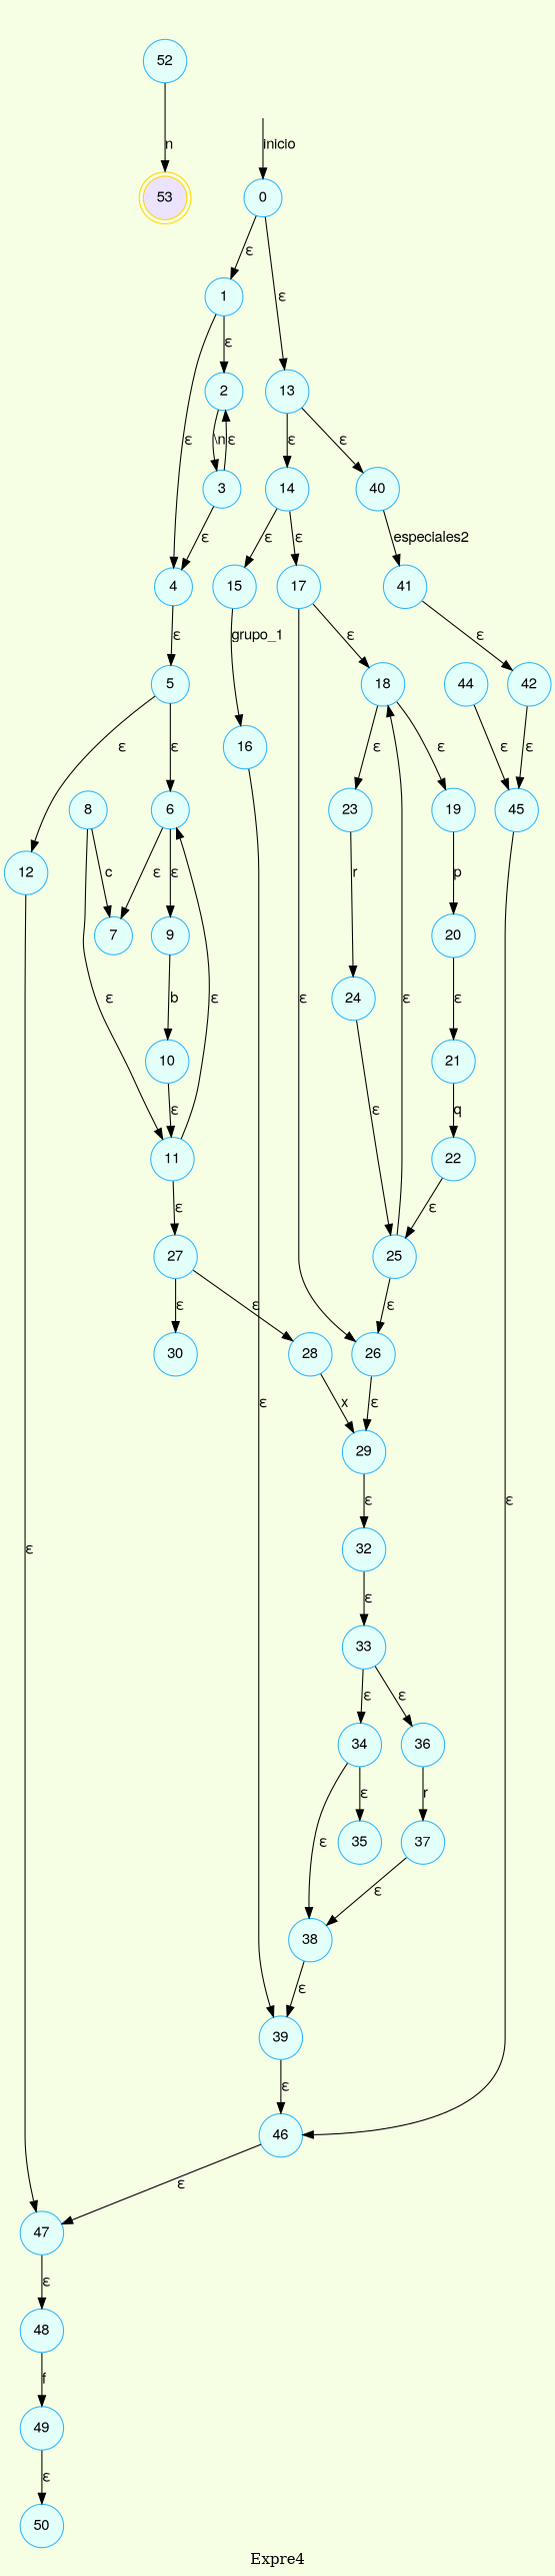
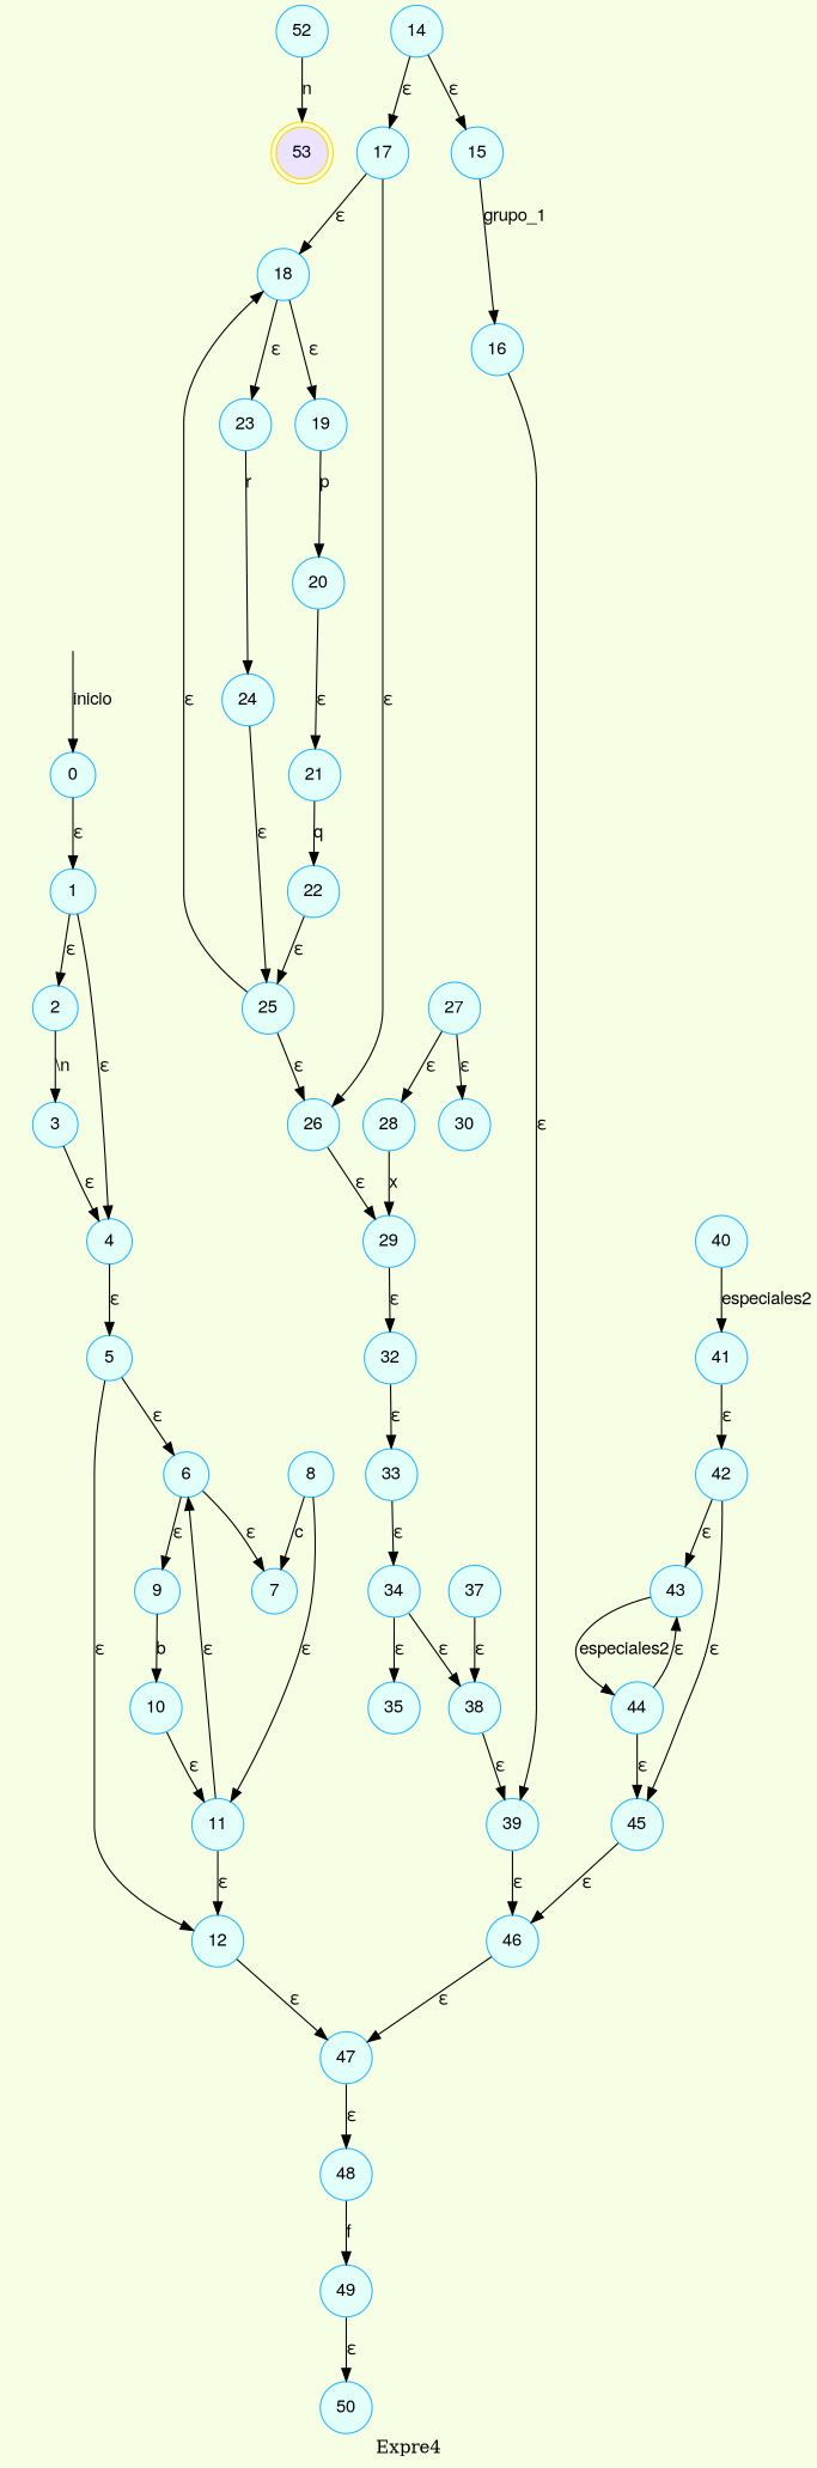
  digraph {
    bgcolor="#F6FFE3"
    label=Expre4
    rankdir=TB
    node [color="#2CB5FF" fillcolor="#E3FFFA" fontname="Helvetica,Arial,sans-serif" shape=circle style=filled]
    edge [fontname="Helvetica,Arial,sans-serif"]
    53 [color=gold fillcolor="#EBE3FF" shape=doublecircle]
    flechainicio [style=invis]
    0
-   13
    1
    40
    14
    2
    4
    41
    17
    15
    3
    5
    6
    12
    9
    7
    47
    10
    48
    11
    8
    49
    42
    18
    26
    16
    23
    19
    29
    39
    46
    24
    20
    27
    30
    28
    25
    21
    22
    32
    33
-   36
    34
    37
    35
    38
+   43
    45
    44
    50
    52
    flechainicio -> 0 [label=inicio]
-   0 -> 13 [label="ε"]
    0 -> 1 [label="ε"]
-   13 -> 40 [label="ε"]
-   13 -> 14 [label="ε"]
    1 -> 2 [label="ε"]
    1 -> 4 [label="ε"]
    40 -> 41 [label=especiales2]
    14 -> 17 [label="ε"]
    14 -> 15 [label="ε"]
    2 -> 3 [label="\\n"]
    4 -> 5 [label="ε"]
    41 -> 42 [label="ε"]
    17 -> 18 [label="ε"]
    17 -> 26 [label="ε"]
    15 -> 16 [label=grupo_1]
-   3 -> 2 [label="ε"]
    3 -> 4 [label="ε"]
    5 -> 6 [label="ε"]
    5 -> 12 [label="ε"]
    6 -> 9 [label="ε"]
    6 -> 7 [label="ε"]
    12 -> 47 [label="ε"]
    9 -> 10 [label=b]
    47 -> 48 [label="ε"]
    10 -> 11 [label="ε"]
    48 -> 49 [label=f]
    11 -> 6 [label="ε"]
-   11 -> 27 [label="ε"]
+   11 -> 12 [label="ε"]
    8 -> 7 [label=c]
    8 -> 11 [label="ε"]
    49 -> 50 [label="ε"]
+   42 -> 43 [label="ε"]
    42 -> 45 [label="ε"]
    18 -> 23 [label="ε"]
    18 -> 19 [label="ε"]
    26 -> 29 [label="ε"]
    16 -> 39 [label="ε"]
    23 -> 24 [label=r]
    19 -> 20 [label=p]
    29 -> 32 [label="ε"]
    39 -> 46 [label="ε"]
    46 -> 47 [label="ε"]
    24 -> 25 [label="ε"]
    20 -> 21 [label="ε"]
    27 -> 30 [label="ε"]
    27 -> 28 [label="ε"]
    28 -> 29 [label=x]
    25 -> 18 [label="ε"]
    25 -> 26 [label="ε"]
    21 -> 22 [label=q]
    22 -> 25 [label="ε"]
    32 -> 33 [label="ε"]
-   33 -> 36 [label="ε"]
    33 -> 34 [label="ε"]
-   36 -> 37 [label=r]
    34 -> 35 [label="ε"]
    34 -> 38 [label="ε"]
    37 -> 38 [label="ε"]
    38 -> 39 [label="ε"]
+   43 -> 44 [label=especiales2]
    45 -> 46 [label="ε"]
+   44 -> 43 [label="ε"]
    44 -> 45 [label="ε"]
    52 -> 53 [label=n]
  }
